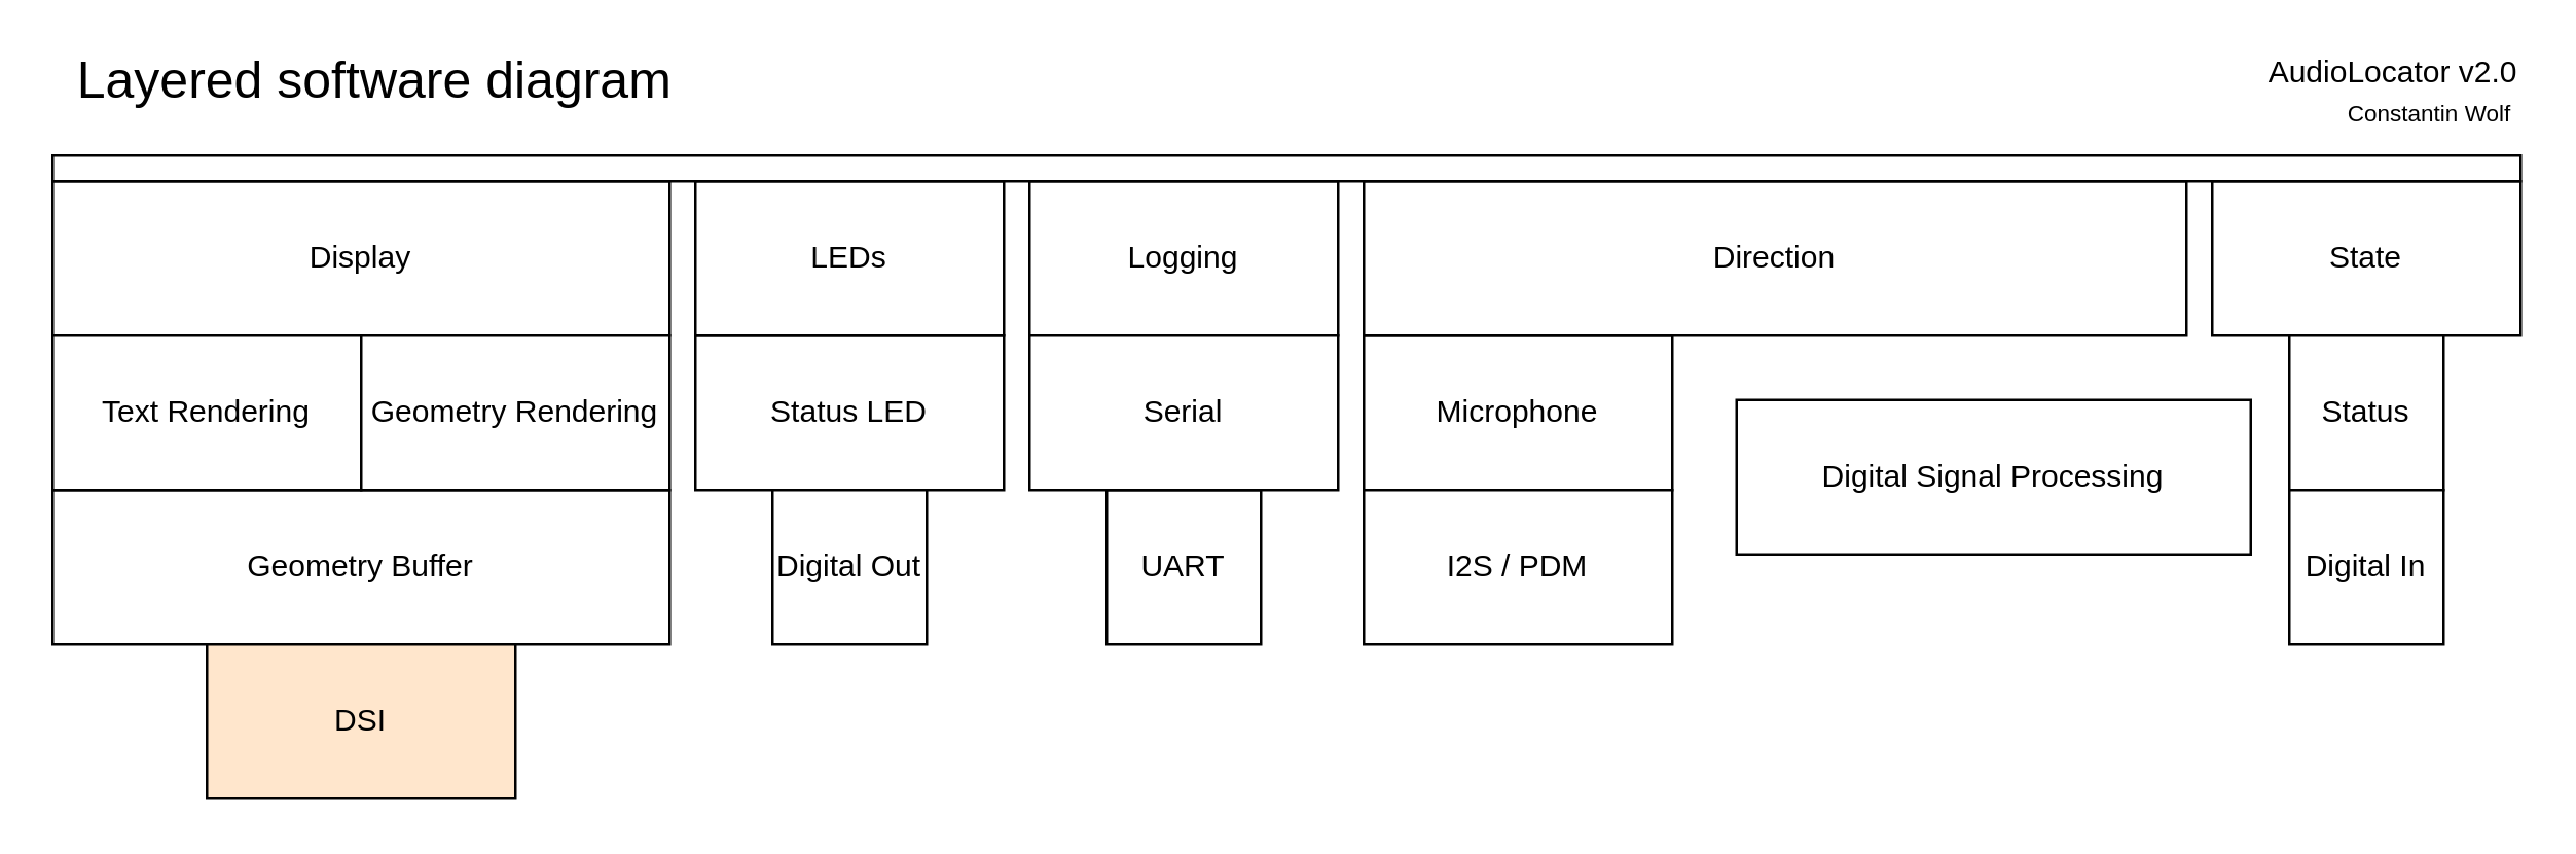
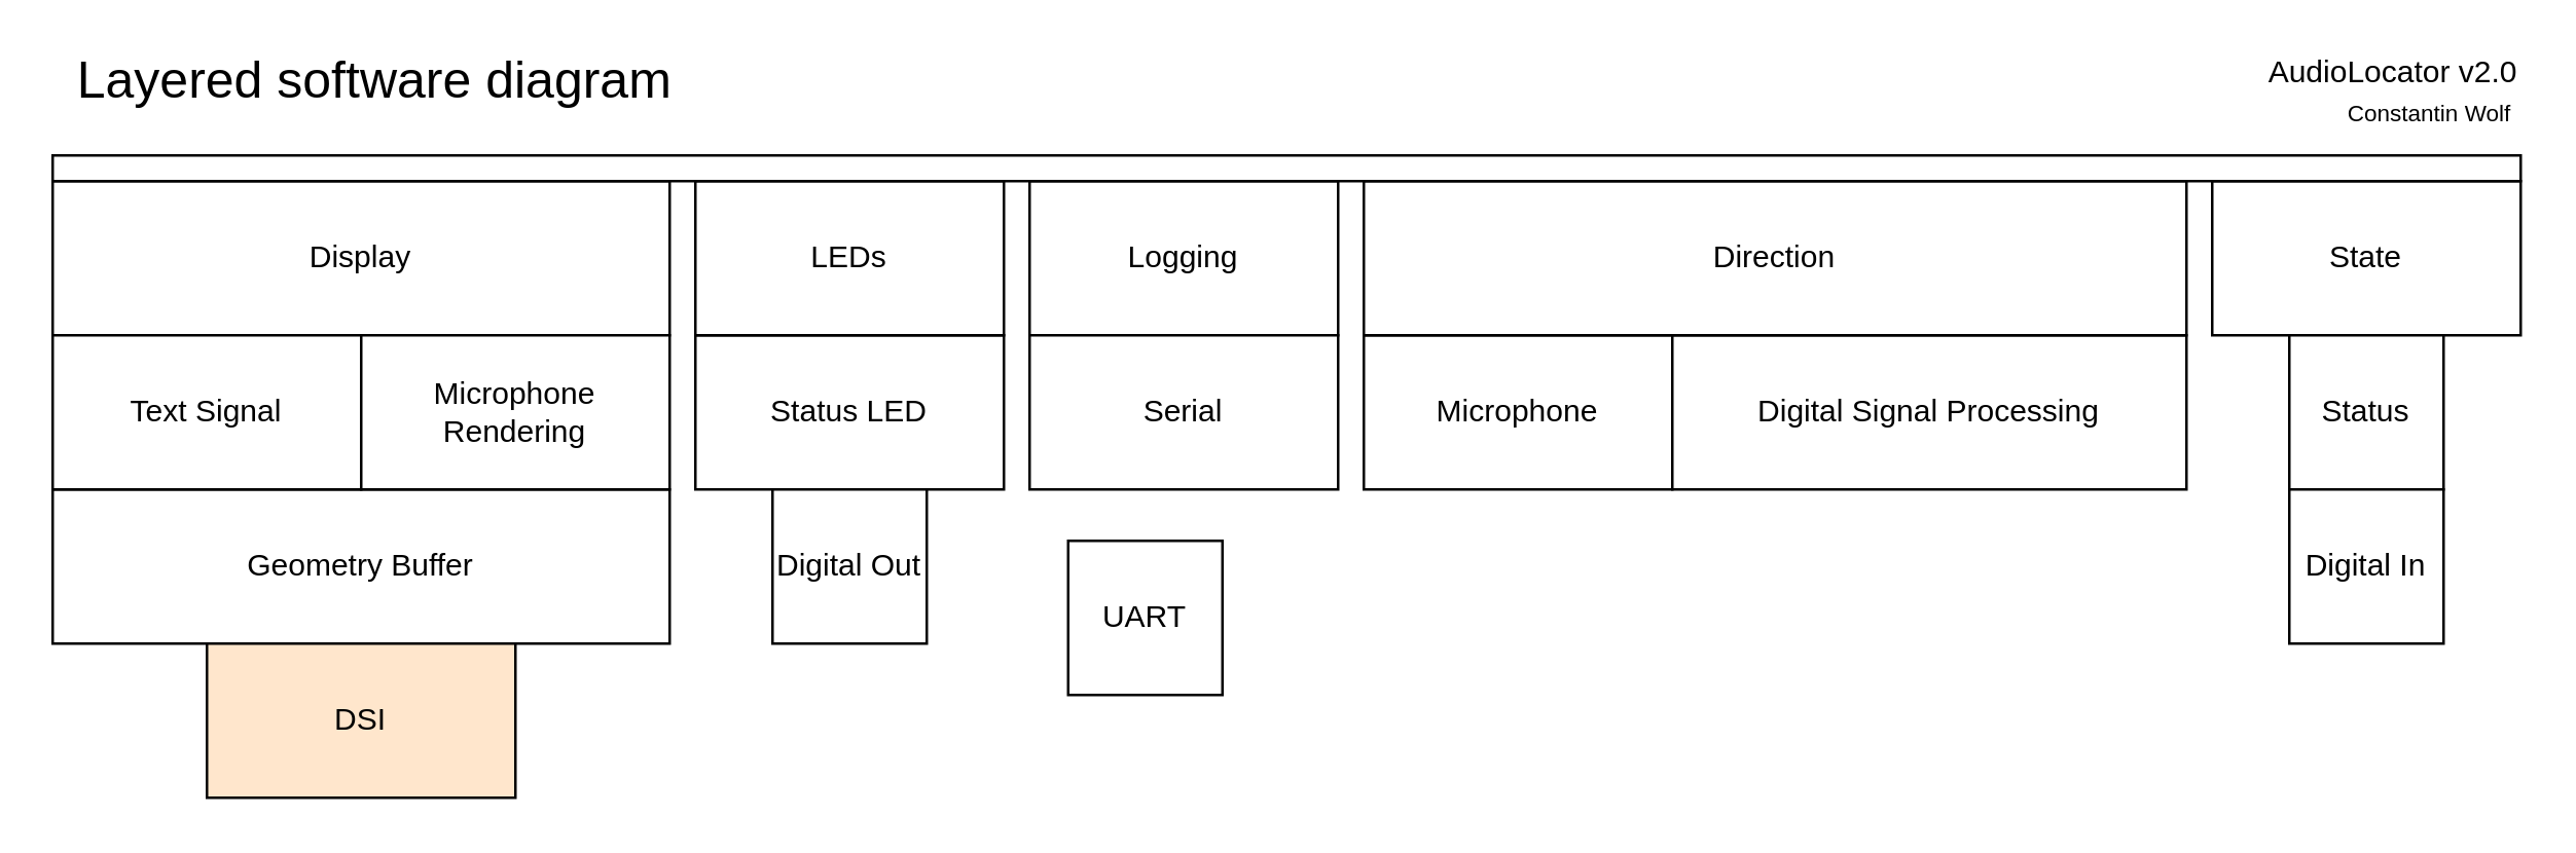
  <mxCell id="0" />
  <mxCell id="1" parent="0" />
  <mxCell id="2" value="Geometry Buffer" style="whiteSpace=wrap;html=1;" parent="1" vertex="1"><mxGeometry x="20" y="190" width="240" height="60" as="geometry" /></mxCell>
  <mxCell id="3" value="Display" style="whiteSpace=wrap;html=1;" parent="1" vertex="1"><mxGeometry x="20" y="70" width="240" height="60" as="geometry" /></mxCell>
- <mxCell id="4" value="Text Rendering" style="whiteSpace=wrap;html=1;" parent="1" vertex="1"><mxGeometry x="20" y="130" width="120" height="60" as="geometry" /></mxCell>
- <mxCell id="5" value="Geometry Rendering" style="whiteSpace=wrap;html=1;" parent="1" vertex="1"><mxGeometry x="140" y="130" width="120" height="60" as="geometry" /></mxCell>
+ <mxCell id="4" value="Text Signal" style="whiteSpace=wrap;html=1;" parent="1" vertex="1"><mxGeometry x="20" y="130" width="120" height="60" as="geometry" /></mxCell>
+ <mxCell id="5" value="Microphone Rendering" style="whiteSpace=wrap;html=1;" parent="1" vertex="1"><mxGeometry x="140" y="130" width="120" height="60" as="geometry" /></mxCell>
  <mxCell id="6" value="Logging" style="whiteSpace=wrap;html=1;" parent="1" vertex="1"><mxGeometry x="400" y="70" width="120" height="60" as="geometry" /></mxCell>
  <mxCell id="7" value="Status LED" style="whiteSpace=wrap;html=1;" parent="1" vertex="1"><mxGeometry x="270" y="130" width="120" height="60" as="geometry" /></mxCell>
  <mxCell id="8" value="Digital Out" style="whiteSpace=wrap;html=1;" parent="1" vertex="1"><mxGeometry x="300" y="190" width="60" height="60" as="geometry" /></mxCell>
- <mxCell id="9" value="UART" style="whiteSpace=wrap;html=1;" parent="1" vertex="1"><mxGeometry x="430" y="190" width="60" height="60" as="geometry" /></mxCell>
+ <mxCell id="9" value="UART" style="whiteSpace=wrap;html=1;" parent="1" vertex="1"><mxGeometry x="415" y="210" width="60" height="60" as="geometry" /></mxCell>
  <mxCell id="10" value="LEDs" style="whiteSpace=wrap;html=1;" parent="1" vertex="1"><mxGeometry x="270" y="70" width="120" height="60" as="geometry" /></mxCell>
  <mxCell id="11" value="Microphone" style="whiteSpace=wrap;html=1;" parent="1" vertex="1"><mxGeometry x="530" y="130" width="120" height="60" as="geometry" /></mxCell>
- <mxCell id="12" value="Digital Signal Processing" style="whiteSpace=wrap;html=1;" parent="1" vertex="1"><mxGeometry x="675" y="155" width="200" height="60" as="geometry" /></mxCell>
+ <mxCell id="12" value="Digital Signal Processing" style="whiteSpace=wrap;html=1;" parent="1" vertex="1"><mxGeometry x="650" y="130" width="200" height="60" as="geometry" /></mxCell>
  <mxCell id="13" value="Direction" style="whiteSpace=wrap;html=1;" parent="1" vertex="1"><mxGeometry x="530" y="70" width="320" height="60" as="geometry" /></mxCell>
  <mxCell id="14" value="State" style="whiteSpace=wrap;html=1;" parent="1" vertex="1"><mxGeometry x="860" y="70" width="120" height="60" as="geometry" /></mxCell>
  <mxCell id="15" value="Status" style="whiteSpace=wrap;html=1;" parent="1" vertex="1"><mxGeometry x="890" y="130" width="60" height="60" as="geometry" /></mxCell>
  <mxCell id="16" value="Digital In" style="whiteSpace=wrap;html=1;" parent="1" vertex="1"><mxGeometry x="890" y="190" width="60" height="60" as="geometry" /></mxCell>
  <mxCell id="17" value="DSI" style="whiteSpace=wrap;html=1;fillColor=#ffe6cc;" parent="1" vertex="1"><mxGeometry x="80" y="250" width="120" height="60" as="geometry" /></mxCell>
  <mxCell id="18" value="Serial" style="whiteSpace=wrap;html=1;" parent="1" vertex="1"><mxGeometry x="400" y="130" width="120" height="60" as="geometry" /></mxCell>
- <mxCell id="19" value="I2S / PDM" style="whiteSpace=wrap;html=1;" parent="1" vertex="1"><mxGeometry x="530" y="190" width="120" height="60" as="geometry" /></mxCell>
  <mxCell id="20" value="&lt;span&gt;AudioLocator v2.0&lt;br&gt;&lt;/span&gt;&lt;div&gt;&lt;span&gt;&lt;font style=&quot;font-size: 9px&quot;&gt;Constantin Wolf&amp;nbsp;&lt;/font&gt;&lt;/span&gt;&lt;/div&gt;" style="text;html=1;align=right;verticalAlign=middle;resizable=0;points=[];autosize=1;strokeColor=none;" parent="1" vertex="1"><mxGeometry x="870" y="20" width="110" height="30" as="geometry" /></mxCell>
  <mxCell id="21" value="&lt;span style=&quot;font-size: 20px&quot;&gt;Layered software diagram&lt;/span&gt;" style="text;html=1;align=center;verticalAlign=middle;resizable=0;points=[];autosize=1;strokeColor=none;" parent="1" vertex="1"><mxGeometry x="20" y="20" width="250" height="20" as="geometry" /></mxCell>
  <mxCell id="22" value="" style="rounded=0;whiteSpace=wrap;html=1;" parent="1" vertex="1"><mxGeometry x="20" y="60" width="960" height="10" as="geometry" /></mxCell>
